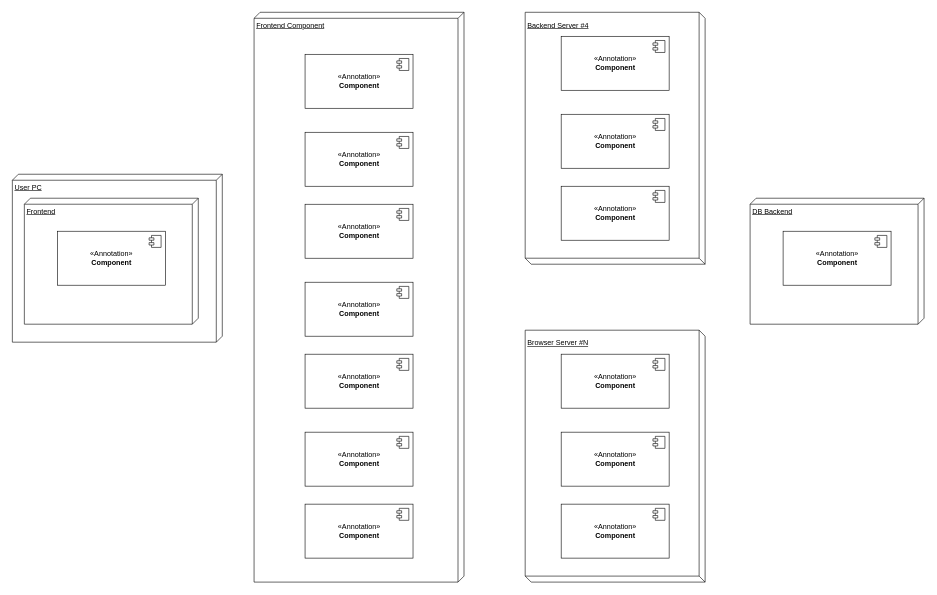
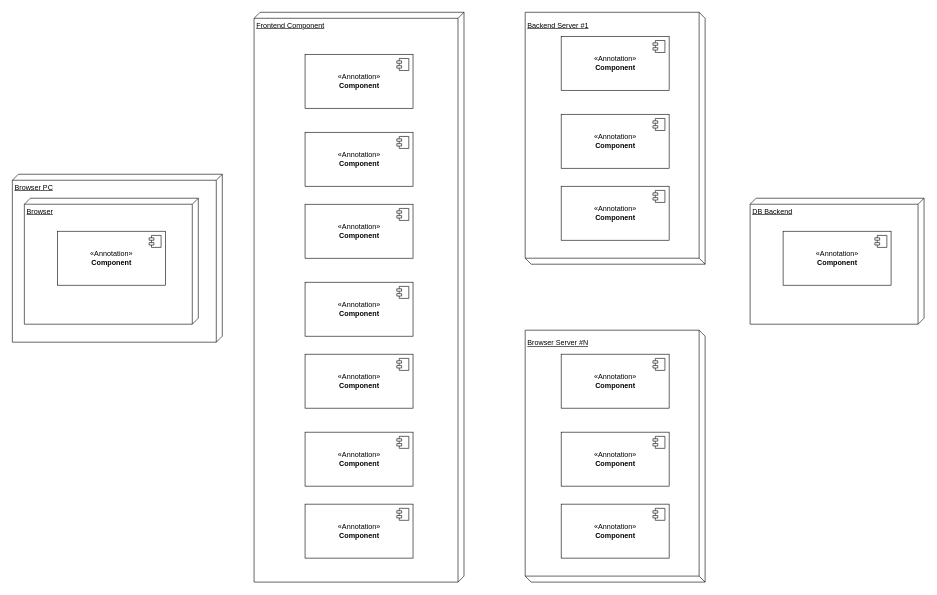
  <mxCell id="0" />
  <mxCell id="1" parent="0" />
  <mxCell id="2" value="Browser Server #N" style="verticalAlign=top;align=left;spacingTop=8;spacingLeft=2;spacingRight=12;shape=cube;size=10;direction=west;fontStyle=4;html=1;" vertex="1" parent="1"><mxGeometry x="875" y="550" width="300" height="420" as="geometry" /></mxCell>
- <mxCell id="3" value="User PC" style="verticalAlign=top;align=left;spacingTop=8;spacingLeft=2;spacingRight=12;shape=cube;size=10;direction=south;fontStyle=4;html=1;" vertex="1" parent="1"><mxGeometry x="20" y="290" width="350" height="280" as="geometry" /></mxCell>
+ <mxCell id="3" value="Browser PC" style="verticalAlign=top;align=left;spacingTop=8;spacingLeft=2;spacingRight=12;shape=cube;size=10;direction=south;fontStyle=4;html=1;" vertex="1" parent="1"><mxGeometry x="20" y="290" width="350" height="280" as="geometry" /></mxCell>
  <mxCell id="4" value="Frontend Component" style="verticalAlign=top;align=left;spacingTop=8;spacingLeft=2;spacingRight=12;shape=cube;size=10;direction=south;fontStyle=4;html=1;" vertex="1" parent="1"><mxGeometry x="423" y="20" width="350" height="950" as="geometry" /></mxCell>
- <mxCell id="5" value="Frontend" style="verticalAlign=top;align=left;spacingTop=8;spacingLeft=2;spacingRight=12;shape=cube;size=10;direction=south;fontStyle=4;html=1;" vertex="1" parent="1"><mxGeometry x="40" y="330" width="290" height="210" as="geometry" /></mxCell>
+ <mxCell id="5" value="Browser" style="verticalAlign=top;align=left;spacingTop=8;spacingLeft=2;spacingRight=12;shape=cube;size=10;direction=south;fontStyle=4;html=1;" vertex="1" parent="1"><mxGeometry x="40" y="330" width="290" height="210" as="geometry" /></mxCell>
  <mxCell id="6" value="&amp;laquo;Annotation&amp;raquo;&lt;br/&gt;&lt;b&gt;Component&lt;/b&gt;" style="html=1;" vertex="1" parent="1"><mxGeometry x="95" y="385" width="180" height="90" as="geometry" /></mxCell>
  <mxCell id="7" value="" style="shape=component;jettyWidth=8;jettyHeight=4;" vertex="1" parent="6"><mxGeometry x="1" width="20" height="20" relative="1" as="geometry"><mxPoint x="-27" y="7" as="offset" /></mxGeometry></mxCell>
  <mxCell id="8" value="&amp;laquo;Annotation&amp;raquo;&lt;br/&gt;&lt;b&gt;Component&lt;/b&gt;" style="html=1;" vertex="1" parent="1"><mxGeometry x="508" y="90" width="180" height="90" as="geometry" /></mxCell>
  <mxCell id="9" value="" style="shape=component;jettyWidth=8;jettyHeight=4;" vertex="1" parent="8"><mxGeometry x="1" width="20" height="20" relative="1" as="geometry"><mxPoint x="-27" y="7" as="offset" /></mxGeometry></mxCell>
  <mxCell id="10" value="&amp;laquo;Annotation&amp;raquo;&lt;br/&gt;&lt;b&gt;Component&lt;/b&gt;" style="html=1;" vertex="1" parent="1"><mxGeometry x="508" y="220" width="180" height="90" as="geometry" /></mxCell>
  <mxCell id="11" value="" style="shape=component;jettyWidth=8;jettyHeight=4;" vertex="1" parent="10"><mxGeometry x="1" width="20" height="20" relative="1" as="geometry"><mxPoint x="-27" y="7" as="offset" /></mxGeometry></mxCell>
  <mxCell id="12" value="&amp;laquo;Annotation&amp;raquo;&lt;br/&gt;&lt;b&gt;Component&lt;/b&gt;" style="html=1;" vertex="1" parent="1"><mxGeometry x="508" y="340" width="180" height="90" as="geometry" /></mxCell>
  <mxCell id="13" value="" style="shape=component;jettyWidth=8;jettyHeight=4;" vertex="1" parent="12"><mxGeometry x="1" width="20" height="20" relative="1" as="geometry"><mxPoint x="-27" y="7" as="offset" /></mxGeometry></mxCell>
  <mxCell id="14" value="&amp;laquo;Annotation&amp;raquo;&lt;br/&gt;&lt;b&gt;Component&lt;/b&gt;" style="html=1;" vertex="1" parent="1"><mxGeometry x="508" y="470" width="180" height="90" as="geometry" /></mxCell>
  <mxCell id="15" value="" style="shape=component;jettyWidth=8;jettyHeight=4;" vertex="1" parent="14"><mxGeometry x="1" width="20" height="20" relative="1" as="geometry"><mxPoint x="-27" y="7" as="offset" /></mxGeometry></mxCell>
  <mxCell id="16" value="&amp;laquo;Annotation&amp;raquo;&lt;br/&gt;&lt;b&gt;Component&lt;/b&gt;" style="html=1;" vertex="1" parent="1"><mxGeometry x="508" y="590" width="180" height="90" as="geometry" /></mxCell>
  <mxCell id="17" value="" style="shape=component;jettyWidth=8;jettyHeight=4;" vertex="1" parent="16"><mxGeometry x="1" width="20" height="20" relative="1" as="geometry"><mxPoint x="-27" y="7" as="offset" /></mxGeometry></mxCell>
  <mxCell id="18" value="&amp;laquo;Annotation&amp;raquo;&lt;br/&gt;&lt;b&gt;Component&lt;/b&gt;" style="html=1;" vertex="1" parent="1"><mxGeometry x="508" y="720" width="180" height="90" as="geometry" /></mxCell>
  <mxCell id="19" value="" style="shape=component;jettyWidth=8;jettyHeight=4;" vertex="1" parent="18"><mxGeometry x="1" width="20" height="20" relative="1" as="geometry"><mxPoint x="-27" y="7" as="offset" /></mxGeometry></mxCell>
  <mxCell id="20" value="&amp;laquo;Annotation&amp;raquo;&lt;br/&gt;&lt;b&gt;Component&lt;/b&gt;" style="html=1;" vertex="1" parent="1"><mxGeometry x="508" y="840" width="180" height="90" as="geometry" /></mxCell>
  <mxCell id="21" value="" style="shape=component;jettyWidth=8;jettyHeight=4;" vertex="1" parent="20"><mxGeometry x="1" width="20" height="20" relative="1" as="geometry"><mxPoint x="-27" y="7" as="offset" /></mxGeometry></mxCell>
  <mxCell id="22" value="&amp;laquo;Annotation&amp;raquo;&lt;br/&gt;&lt;b&gt;Component&lt;/b&gt;" style="html=1;" vertex="1" parent="1"><mxGeometry x="935" y="590" width="180" height="90" as="geometry" /></mxCell>
  <mxCell id="23" value="" style="shape=component;jettyWidth=8;jettyHeight=4;" vertex="1" parent="22"><mxGeometry x="1" width="20" height="20" relative="1" as="geometry"><mxPoint x="-27" y="7" as="offset" /></mxGeometry></mxCell>
  <mxCell id="24" value="&amp;laquo;Annotation&amp;raquo;&lt;br/&gt;&lt;b&gt;Component&lt;/b&gt;" style="html=1;" vertex="1" parent="1"><mxGeometry x="935" y="720" width="180" height="90" as="geometry" /></mxCell>
  <mxCell id="25" value="" style="shape=component;jettyWidth=8;jettyHeight=4;" vertex="1" parent="24"><mxGeometry x="1" width="20" height="20" relative="1" as="geometry"><mxPoint x="-27" y="7" as="offset" /></mxGeometry></mxCell>
  <mxCell id="26" value="&amp;laquo;Annotation&amp;raquo;&lt;br/&gt;&lt;b&gt;Component&lt;/b&gt;" style="html=1;" vertex="1" parent="1"><mxGeometry x="935" y="840" width="180" height="90" as="geometry" /></mxCell>
  <mxCell id="27" value="" style="shape=component;jettyWidth=8;jettyHeight=4;" vertex="1" parent="26"><mxGeometry x="1" width="20" height="20" relative="1" as="geometry"><mxPoint x="-27" y="7" as="offset" /></mxGeometry></mxCell>
  <mxCell id="28" value="DB Backend" style="verticalAlign=top;align=left;spacingTop=8;spacingLeft=2;spacingRight=12;shape=cube;size=10;direction=south;fontStyle=4;html=1;" vertex="1" parent="1"><mxGeometry x="1250" y="330" width="290" height="210" as="geometry" /></mxCell>
  <mxCell id="29" value="&amp;laquo;Annotation&amp;raquo;&lt;br/&gt;&lt;b&gt;Component&lt;/b&gt;" style="html=1;" vertex="1" parent="1"><mxGeometry x="1305" y="385" width="180" height="90" as="geometry" /></mxCell>
  <mxCell id="30" value="" style="shape=component;jettyWidth=8;jettyHeight=4;" vertex="1" parent="29"><mxGeometry x="1" width="20" height="20" relative="1" as="geometry"><mxPoint x="-27" y="7" as="offset" /></mxGeometry></mxCell>
- <mxCell id="31" value="Backend Server #4" style="verticalAlign=top;align=left;spacingTop=8;spacingLeft=2;spacingRight=12;shape=cube;size=10;direction=west;fontStyle=4;html=1;" vertex="1" parent="1"><mxGeometry x="875" y="20" width="300" height="420" as="geometry" /></mxCell>
+ <mxCell id="31" value="Backend Server #1" style="verticalAlign=top;align=left;spacingTop=8;spacingLeft=2;spacingRight=12;shape=cube;size=10;direction=west;fontStyle=4;html=1;" vertex="1" parent="1"><mxGeometry x="875" y="20" width="300" height="420" as="geometry" /></mxCell>
  <mxCell id="32" value="&amp;laquo;Annotation&amp;raquo;&lt;br/&gt;&lt;b&gt;Component&lt;/b&gt;" style="html=1;" vertex="1" parent="1"><mxGeometry x="935" y="60" width="180" height="90" as="geometry" /></mxCell>
  <mxCell id="33" value="" style="shape=component;jettyWidth=8;jettyHeight=4;" vertex="1" parent="32"><mxGeometry x="1" width="20" height="20" relative="1" as="geometry"><mxPoint x="-27" y="7" as="offset" /></mxGeometry></mxCell>
  <mxCell id="34" value="&amp;laquo;Annotation&amp;raquo;&lt;br/&gt;&lt;b&gt;Component&lt;/b&gt;" style="html=1;" vertex="1" parent="1"><mxGeometry x="935" y="190" width="180" height="90" as="geometry" /></mxCell>
  <mxCell id="35" value="" style="shape=component;jettyWidth=8;jettyHeight=4;" vertex="1" parent="34"><mxGeometry x="1" width="20" height="20" relative="1" as="geometry"><mxPoint x="-27" y="7" as="offset" /></mxGeometry></mxCell>
  <mxCell id="36" value="&amp;laquo;Annotation&amp;raquo;&lt;br/&gt;&lt;b&gt;Component&lt;/b&gt;" style="html=1;" vertex="1" parent="1"><mxGeometry x="935" y="310" width="180" height="90" as="geometry" /></mxCell>
  <mxCell id="37" value="" style="shape=component;jettyWidth=8;jettyHeight=4;" vertex="1" parent="36"><mxGeometry x="1" width="20" height="20" relative="1" as="geometry"><mxPoint x="-27" y="7" as="offset" /></mxGeometry></mxCell>
